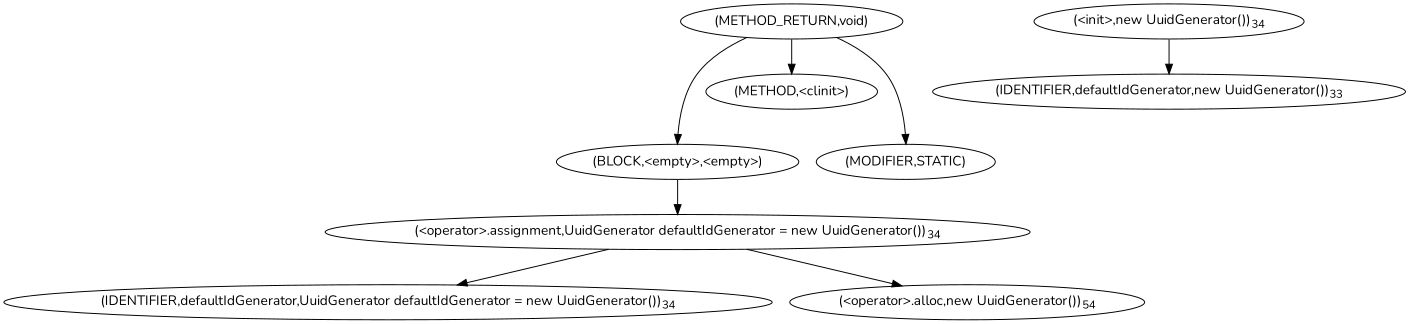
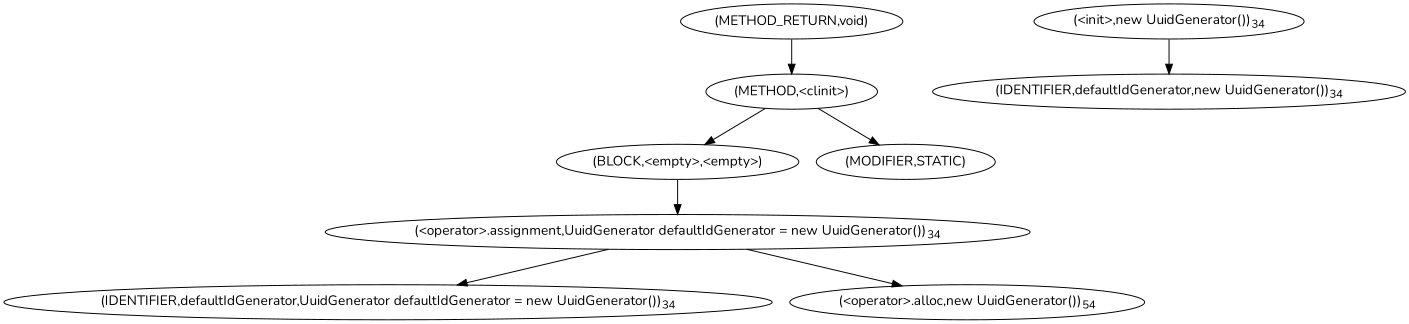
  digraph {
    fontname=Nunito
    node [fontname=Nunito]
    edge [fontname=Nunito]
    n1 [label=<(METHOD,&lt;clinit&gt;)>]
    n2 [label=<(BLOCK,&lt;empty&gt;,&lt;empty&gt;)>]
    n3 [label=<(MODIFIER,STATIC)>]
    n4 [label=<(&lt;operator&gt;.assignment,UuidGenerator defaultIdGenerator = new UuidGenerator())<SUB>34</SUB>>]
    n5 [label=<(METHOD_RETURN,void)>]
    n6 [label=<(IDENTIFIER,defaultIdGenerator,UuidGenerator defaultIdGenerator = new UuidGenerator())<SUB>34</SUB>>]
    n7 [label=<(&lt;operator&gt;.alloc,new UuidGenerator())<SUB>54</SUB>>]
    n8 [label=<(&lt;init&gt;,new UuidGenerator())<SUB>34</SUB>>]
-   n9 [label=<(IDENTIFIER,defaultIdGenerator,new UuidGenerator())<SUB>33</SUB>>]
-   n5 -> n2
-   n5 -> n3
+   n9 [label=<(IDENTIFIER,defaultIdGenerator,new UuidGenerator())<SUB>34</SUB>>]
+   n1 -> n2
+   n1 -> n3
    n2 -> n4
    n4 -> n6
    n4 -> n7
    n5 -> n1
    n8 -> n9
  }
